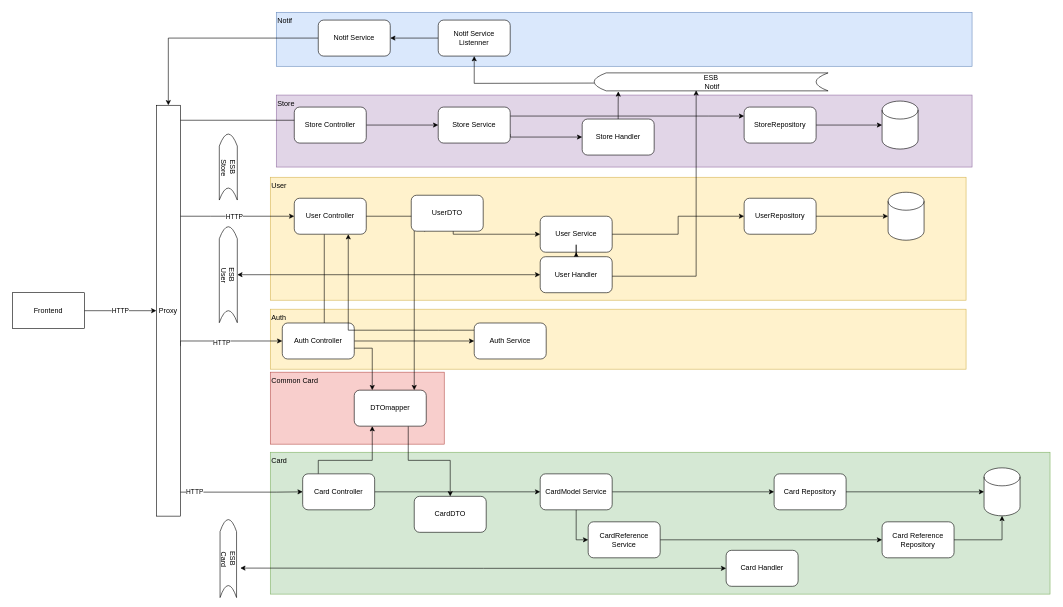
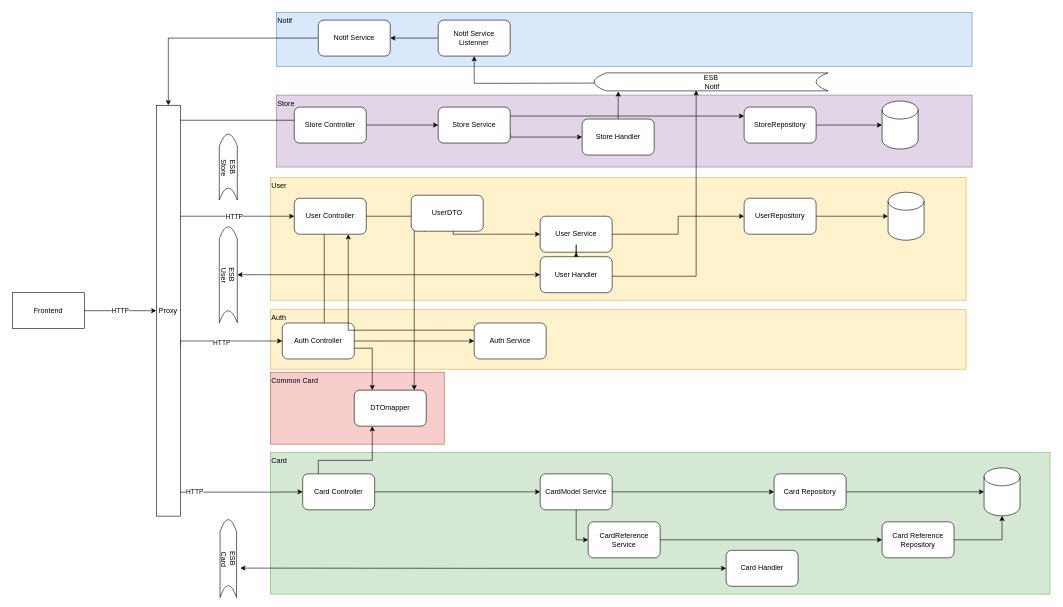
  <mxCell id="0" />
  <mxCell id="1" parent="0" />
  <mxCell id="2" value="&lt;div&gt;Notif&lt;/div&gt;&lt;div&gt;&lt;br&gt;&lt;/div&gt;" style="rounded=0;whiteSpace=wrap;html=1;fillColor=#dae8fc;strokeColor=#6c8ebf;align=left;verticalAlign=top;" parent="1" vertex="1"><mxGeometry x="460" y="20" width="1160" height="90" as="geometry" /></mxCell>
  <mxCell id="3" value="Auth" style="rounded=0;whiteSpace=wrap;html=1;fillColor=#fff2cc;strokeColor=#d6b656;verticalAlign=top;align=left;" parent="1" vertex="1"><mxGeometry x="450" y="515" width="1160" height="100" as="geometry" /></mxCell>
  <mxCell id="4" value="&lt;div&gt;Common Card&lt;br&gt;&lt;/div&gt;" style="rounded=0;whiteSpace=wrap;html=1;fillColor=#f8cecc;strokeColor=#b85450;align=left;verticalAlign=top;" parent="1" vertex="1"><mxGeometry x="450" y="620" width="290" height="120" as="geometry" /></mxCell>
  <mxCell id="5" value="Card" style="rounded=0;whiteSpace=wrap;html=1;fillColor=#d5e8d4;strokeColor=#82b366;verticalAlign=top;align=left;" parent="1" vertex="1"><mxGeometry x="450" y="753.5" width="1300" height="236.5" as="geometry" /></mxCell>
  <mxCell id="6" value="User" style="rounded=0;whiteSpace=wrap;html=1;fillColor=#fff2cc;strokeColor=#d6b656;verticalAlign=top;align=left;" parent="1" vertex="1"><mxGeometry x="450" y="295" width="1160" height="205" as="geometry" /></mxCell>
  <mxCell id="7" value="Store" style="rounded=0;whiteSpace=wrap;html=1;fillColor=#e1d5e7;strokeColor=#9673a6;align=left;verticalAlign=top;" parent="1" vertex="1"><mxGeometry x="460" y="158" width="1160" height="120" as="geometry" /></mxCell>
  <mxCell id="8" value="&lt;div&gt;User Service&lt;/div&gt;" style="rounded=1;whiteSpace=wrap;html=1;" parent="1" vertex="1"><mxGeometry x="900" y="360" width="120" height="60" as="geometry" /></mxCell>
  <mxCell id="9" style="edgeStyle=orthogonalEdgeStyle;rounded=0;orthogonalLoop=1;jettySize=auto;html=1;entryX=0;entryY=0.5;entryDx=0;entryDy=0;" parent="1" source="10" target="30" edge="1"><mxGeometry relative="1" as="geometry"><mxPoint x="1260" y="899.5" as="targetPoint" /></mxGeometry></mxCell>
  <mxCell id="10" value="&lt;div&gt;CardReference Service&lt;/div&gt;" style="rounded=1;whiteSpace=wrap;html=1;" parent="1" vertex="1"><mxGeometry x="980" y="869.5" width="120" height="60" as="geometry" /></mxCell>
  <mxCell id="11" style="edgeStyle=orthogonalEdgeStyle;rounded=0;orthogonalLoop=1;jettySize=auto;html=1;entryX=0.5;entryY=1;entryDx=0;entryDy=0;" parent="1" source="17" target="38" edge="1"><mxGeometry relative="1" as="geometry"><Array as="points"><mxPoint x="550" y="200" /></Array></mxGeometry></mxCell>
  <mxCell id="12" style="edgeStyle=orthogonalEdgeStyle;rounded=0;orthogonalLoop=1;jettySize=auto;html=1;entryX=0;entryY=0.5;entryDx=0;entryDy=0;" parent="1" source="17" target="19" edge="1"><mxGeometry relative="1" as="geometry"><Array as="points"><mxPoint x="350" y="360" /><mxPoint x="350" y="360" /></Array></mxGeometry></mxCell>
  <mxCell id="13" value="HTTP" style="edgeLabel;html=1;align=center;verticalAlign=middle;resizable=0;points=[];" parent="12" vertex="1" connectable="0"><mxGeometry x="-0.061" relative="1" as="geometry"><mxPoint as="offset" /></mxGeometry></mxCell>
  <mxCell id="14" value="HTTP" style="edgeStyle=orthogonalEdgeStyle;rounded=0;orthogonalLoop=1;jettySize=auto;html=1;entryX=0;entryY=0.5;entryDx=0;entryDy=0;" parent="1" source="17" target="22" edge="1"><mxGeometry x="-0.761" relative="1" as="geometry"><Array as="points"><mxPoint x="460" y="820" /><mxPoint x="460" y="820" /></Array><mxPoint as="offset" /></mxGeometry></mxCell>
  <mxCell id="15" style="edgeStyle=orthogonalEdgeStyle;rounded=0;orthogonalLoop=1;jettySize=auto;html=1;entryX=0;entryY=0.5;entryDx=0;entryDy=0;exitX=0.955;exitY=0.581;exitDx=0;exitDy=0;exitPerimeter=0;" parent="1" source="17" target="50" edge="1"><mxGeometry relative="1" as="geometry"><Array as="points"><mxPoint x="298" y="576" /><mxPoint x="300" y="576" /><mxPoint x="300" y="568" /></Array></mxGeometry></mxCell>
  <mxCell id="16" value="HTTP" style="edgeLabel;html=1;align=center;verticalAlign=middle;resizable=0;points=[];" parent="15" vertex="1" connectable="0"><mxGeometry x="-0.115" y="-3" relative="1" as="geometry"><mxPoint as="offset" /></mxGeometry></mxCell>
  <mxCell id="17" value="Proxy" style="rounded=0;whiteSpace=wrap;html=1;" parent="1" vertex="1"><mxGeometry x="260" y="175" width="40" height="685" as="geometry" /></mxCell>
  <mxCell id="18" style="edgeStyle=orthogonalEdgeStyle;rounded=0;orthogonalLoop=1;jettySize=auto;html=1;entryX=0.25;entryY=0;entryDx=0;entryDy=0;" parent="1" source="19" target="33" edge="1"><mxGeometry relative="1" as="geometry"><Array as="points"><mxPoint x="540" y="580" /><mxPoint x="620" y="580" /></Array></mxGeometry></mxCell>
  <mxCell id="19" value="User Controller" style="rounded=1;whiteSpace=wrap;html=1;" parent="1" vertex="1"><mxGeometry x="490" y="330" width="120" height="60" as="geometry" /></mxCell>
  <mxCell id="20" style="edgeStyle=orthogonalEdgeStyle;rounded=0;orthogonalLoop=1;jettySize=auto;html=1;entryX=0;entryY=0.5;entryDx=0;entryDy=0;" parent="1" source="22" target="29" edge="1"><mxGeometry relative="1" as="geometry"><mxPoint x="690" y="819.5" as="targetPoint" /><Array as="points"><mxPoint x="900" y="820" /></Array></mxGeometry></mxCell>
  <mxCell id="21" style="edgeStyle=orthogonalEdgeStyle;rounded=0;orthogonalLoop=1;jettySize=auto;html=1;entryX=0.25;entryY=1;entryDx=0;entryDy=0;" parent="1" source="22" target="33" edge="1"><mxGeometry relative="1" as="geometry"><Array as="points"><mxPoint x="530" y="767" /><mxPoint x="620" y="767" /></Array></mxGeometry></mxCell>
  <mxCell id="22" value="&lt;div&gt;Card Controller&lt;br&gt;&lt;/div&gt;" style="rounded=1;whiteSpace=wrap;html=1;" parent="1" vertex="1"><mxGeometry x="504" y="789.5" width="120" height="60" as="geometry" /></mxCell>
  <mxCell id="23" style="edgeStyle=orthogonalEdgeStyle;rounded=0;orthogonalLoop=1;jettySize=auto;html=1;entryX=0;entryY=0.5;entryDx=0;entryDy=0;exitX=1;exitY=0.5;exitDx=0;exitDy=0;" parent="1" source="8" target="26" edge="1"><mxGeometry relative="1" as="geometry"><mxPoint x="1190" y="360" as="sourcePoint" /></mxGeometry></mxCell>
  <mxCell id="24" style="edgeStyle=orthogonalEdgeStyle;rounded=0;orthogonalLoop=1;jettySize=auto;html=1;exitX=1;exitY=0.5;exitDx=0;exitDy=0;" parent="1" source="19" target="8" edge="1"><mxGeometry relative="1" as="geometry"><mxPoint x="800" y="360" as="sourcePoint" /></mxGeometry></mxCell>
  <mxCell id="25" style="edgeStyle=orthogonalEdgeStyle;rounded=0;orthogonalLoop=1;jettySize=auto;html=1;exitX=0.186;exitY=1.009;exitDx=0;exitDy=0;exitPerimeter=0;" parent="1" source="69" target="33" edge="1"><mxGeometry relative="1" as="geometry"><Array as="points"><mxPoint x="690" y="356" /></Array><mxPoint x="690.053" y="390" as="sourcePoint" /></mxGeometry></mxCell>
  <mxCell id="26" value="UserRepository" style="rounded=1;whiteSpace=wrap;html=1;" parent="1" vertex="1"><mxGeometry x="1240" y="330" width="120" height="60" as="geometry" /></mxCell>
  <mxCell id="27" style="edgeStyle=orthogonalEdgeStyle;rounded=0;orthogonalLoop=1;jettySize=auto;html=1;entryX=0;entryY=0.5;entryDx=0;entryDy=0;" parent="1" source="29" target="31" edge="1"><mxGeometry relative="1" as="geometry"><mxPoint x="1100" y="819.5" as="targetPoint" /></mxGeometry></mxCell>
  <mxCell id="28" style="edgeStyle=orthogonalEdgeStyle;rounded=0;orthogonalLoop=1;jettySize=auto;html=1;entryX=0;entryY=0.5;entryDx=0;entryDy=0;" parent="1" source="29" target="10" edge="1"><mxGeometry relative="1" as="geometry" /></mxCell>
  <mxCell id="29" value="&lt;div&gt;CardModel Service&lt;/div&gt;" style="rounded=1;whiteSpace=wrap;html=1;" parent="1" vertex="1"><mxGeometry x="900" y="789.5" width="120" height="60" as="geometry" /></mxCell>
  <mxCell id="30" value="&lt;div&gt;Card Reference Repository&lt;br&gt;&lt;/div&gt;" style="rounded=1;whiteSpace=wrap;html=1;" parent="1" vertex="1"><mxGeometry x="1470" y="869.5" width="120" height="60" as="geometry" /></mxCell>
  <mxCell id="31" value="&lt;div&gt;Card Repository&lt;br&gt;&lt;/div&gt;" style="rounded=1;whiteSpace=wrap;html=1;" parent="1" vertex="1"><mxGeometry x="1290" y="789.5" width="120" height="60" as="geometry" /></mxCell>
- <mxCell id="32" style="edgeStyle=orthogonalEdgeStyle;rounded=0;orthogonalLoop=1;jettySize=auto;html=1;entryX=0.5;entryY=0;entryDx=0;entryDy=0;exitX=0.75;exitY=1;exitDx=0;exitDy=0;" parent="1" source="33" target="68" edge="1"><mxGeometry relative="1" as="geometry"><Array as="points"><mxPoint x="680" y="767" /><mxPoint x="750" y="767" /></Array><mxPoint x="690.053" y="914.5" as="targetPoint" /></mxGeometry></mxCell>
  <mxCell id="33" value="&lt;div&gt;DTOmapper&lt;br&gt;&lt;/div&gt;" style="rounded=1;whiteSpace=wrap;html=1;" parent="1" vertex="1"><mxGeometry x="590" y="650" width="120" height="60" as="geometry" /></mxCell>
  <mxCell id="34" style="edgeStyle=orthogonalEdgeStyle;rounded=0;orthogonalLoop=1;jettySize=auto;html=1;exitX=1;exitY=0.25;exitDx=0;exitDy=0;entryX=0;entryY=0.25;entryDx=0;entryDy=0;" parent="1" source="36" target="40" edge="1"><mxGeometry relative="1" as="geometry"><Array as="points"><mxPoint x="1180" y="193" /><mxPoint x="1180" y="193" /></Array></mxGeometry></mxCell>
  <mxCell id="35" style="edgeStyle=orthogonalEdgeStyle;rounded=0;orthogonalLoop=1;jettySize=auto;html=1;entryX=0;entryY=0.5;entryDx=0;entryDy=0;exitX=1;exitY=0.75;exitDx=0;exitDy=0;" parent="1" source="36" target="59" edge="1"><mxGeometry relative="1" as="geometry"><Array as="points"><mxPoint x="850" y="228" /></Array></mxGeometry></mxCell>
  <mxCell id="36" value="&lt;div&gt;Store Service&lt;/div&gt;" style="rounded=1;whiteSpace=wrap;html=1;" parent="1" vertex="1"><mxGeometry x="730" y="178" width="120" height="60" as="geometry" /></mxCell>
  <mxCell id="37" style="edgeStyle=orthogonalEdgeStyle;rounded=0;orthogonalLoop=1;jettySize=auto;html=1;entryX=0;entryY=0.5;entryDx=0;entryDy=0;" parent="1" source="38" target="36" edge="1"><mxGeometry relative="1" as="geometry"><mxPoint x="820" y="208" as="targetPoint" /></mxGeometry></mxCell>
  <mxCell id="38" value="Store Controller" style="rounded=1;whiteSpace=wrap;html=1;" parent="1" vertex="1"><mxGeometry x="490" y="178" width="120" height="60" as="geometry" /></mxCell>
  <mxCell id="39" style="edgeStyle=orthogonalEdgeStyle;rounded=0;orthogonalLoop=1;jettySize=auto;html=1;" parent="1" source="40" target="41" edge="1"><mxGeometry relative="1" as="geometry" /></mxCell>
  <mxCell id="40" value="StoreRepository" style="rounded=1;whiteSpace=wrap;html=1;" parent="1" vertex="1"><mxGeometry x="1240" y="178" width="120" height="60" as="geometry" /></mxCell>
  <mxCell id="41" value="" style="shape=cylinder3;whiteSpace=wrap;html=1;boundedLbl=1;backgroundOutline=1;size=15;" parent="1" vertex="1"><mxGeometry x="1470" y="168" width="60" height="80" as="geometry" /></mxCell>
  <mxCell id="42" value="" style="shape=cylinder3;whiteSpace=wrap;html=1;boundedLbl=1;backgroundOutline=1;size=15;" parent="1" vertex="1"><mxGeometry x="1480" y="320" width="60" height="80" as="geometry" /></mxCell>
  <mxCell id="43" style="edgeStyle=orthogonalEdgeStyle;rounded=0;orthogonalLoop=1;jettySize=auto;html=1;entryX=0;entryY=0.5;entryDx=0;entryDy=0;entryPerimeter=0;" parent="1" source="26" target="42" edge="1"><mxGeometry relative="1" as="geometry" /></mxCell>
  <mxCell id="44" value="" style="shape=cylinder3;whiteSpace=wrap;html=1;boundedLbl=1;backgroundOutline=1;size=15;" parent="1" vertex="1"><mxGeometry x="1640" y="779.5" width="60" height="80" as="geometry" /></mxCell>
  <mxCell id="45" style="edgeStyle=orthogonalEdgeStyle;rounded=0;orthogonalLoop=1;jettySize=auto;html=1;entryX=0;entryY=0.5;entryDx=0;entryDy=0;entryPerimeter=0;" parent="1" source="31" target="44" edge="1"><mxGeometry relative="1" as="geometry" /></mxCell>
  <mxCell id="46" style="edgeStyle=orthogonalEdgeStyle;rounded=0;orthogonalLoop=1;jettySize=auto;html=1;entryX=0.5;entryY=1;entryDx=0;entryDy=0;entryPerimeter=0;" parent="1" source="30" target="44" edge="1"><mxGeometry relative="1" as="geometry" /></mxCell>
  <mxCell id="47" value="HTTP" style="edgeStyle=orthogonalEdgeStyle;rounded=0;orthogonalLoop=1;jettySize=auto;html=1;entryX=0;entryY=0.5;entryDx=0;entryDy=0;" parent="1" source="48" target="17" edge="1"><mxGeometry relative="1" as="geometry" /></mxCell>
  <mxCell id="48" value="Frontend" style="rounded=0;whiteSpace=wrap;html=1;" parent="1" vertex="1"><mxGeometry x="20" y="487.5" width="120" height="60" as="geometry" /></mxCell>
  <mxCell id="49" style="edgeStyle=orthogonalEdgeStyle;rounded=0;orthogonalLoop=1;jettySize=auto;html=1;entryX=0;entryY=0.5;entryDx=0;entryDy=0;" parent="1" source="50" target="52" edge="1"><mxGeometry relative="1" as="geometry" /></mxCell>
  <mxCell id="50" value="Auth Controller" style="rounded=1;whiteSpace=wrap;html=1;" parent="1" vertex="1"><mxGeometry x="470" y="538" width="120" height="60" as="geometry" /></mxCell>
  <mxCell id="51" style="edgeStyle=orthogonalEdgeStyle;rounded=0;orthogonalLoop=1;jettySize=auto;html=1;" parent="1" source="52" edge="1"><mxGeometry relative="1" as="geometry"><mxPoint x="580" y="390" as="targetPoint" /><Array as="points"><mxPoint x="730" y="550" /><mxPoint x="580" y="550" /><mxPoint x="580" y="390" /></Array></mxGeometry></mxCell>
  <mxCell id="52" value="Auth Service" style="rounded=1;whiteSpace=wrap;html=1;" parent="1" vertex="1"><mxGeometry x="790" y="538" width="120" height="60" as="geometry" /></mxCell>
  <mxCell id="53" style="edgeStyle=orthogonalEdgeStyle;rounded=0;orthogonalLoop=1;jettySize=auto;html=1;" parent="1" source="54" target="17" edge="1"><mxGeometry relative="1" as="geometry" /></mxCell>
  <mxCell id="54" value="Notif Service" style="rounded=1;whiteSpace=wrap;html=1;" parent="1" vertex="1"><mxGeometry x="530" y="33" width="120" height="60" as="geometry" /></mxCell>
  <mxCell id="55" style="edgeStyle=orthogonalEdgeStyle;rounded=0;orthogonalLoop=1;jettySize=auto;html=1;entryX=0.5;entryY=1;entryDx=0;entryDy=0;" parent="1" target="58" edge="1"><mxGeometry relative="1" as="geometry"><mxPoint x="990" y="138" as="sourcePoint" /></mxGeometry></mxCell>
  <mxCell id="56" value="&lt;div&gt;ESB&lt;/div&gt;&lt;div&gt;&amp;nbsp;Notif&lt;/div&gt;" style="shape=dataStorage;whiteSpace=wrap;html=1;fixedSize=1;rotation=0;" parent="1" vertex="1"><mxGeometry x="990" y="121" width="390" height="30" as="geometry" /></mxCell>
  <mxCell id="57" style="edgeStyle=orthogonalEdgeStyle;rounded=0;orthogonalLoop=1;jettySize=auto;html=1;entryX=1;entryY=0.5;entryDx=0;entryDy=0;" parent="1" source="58" target="54" edge="1"><mxGeometry relative="1" as="geometry" /></mxCell>
  <mxCell id="58" value="Notif Service Listenner" style="rounded=1;whiteSpace=wrap;html=1;" parent="1" vertex="1"><mxGeometry x="730" y="33" width="120" height="60" as="geometry" /></mxCell>
  <mxCell id="59" value="Store Handler" style="rounded=1;whiteSpace=wrap;html=1;" parent="1" vertex="1"><mxGeometry x="970" y="198" width="120" height="60" as="geometry" /></mxCell>
  <mxCell id="60" style="edgeStyle=orthogonalEdgeStyle;rounded=0;orthogonalLoop=1;jettySize=auto;html=1;entryX=0.5;entryY=1;entryDx=0;entryDy=0;" edge="1" parent="1" source="62" target="8"><mxGeometry relative="1" as="geometry" /></mxCell>
  <mxCell id="61" style="edgeStyle=orthogonalEdgeStyle;rounded=0;orthogonalLoop=1;jettySize=auto;html=1;entryX=0.5;entryY=0;entryDx=0;entryDy=0;startArrow=classic;startFill=1;" edge="1" parent="1" source="62" target="63"><mxGeometry relative="1" as="geometry" /></mxCell>
  <mxCell id="62" value="User Handler" style="rounded=1;whiteSpace=wrap;html=1;" parent="1" vertex="1"><mxGeometry x="900" y="427.5" width="120" height="60" as="geometry" /></mxCell>
  <mxCell id="63" value="&lt;div&gt;ESB&lt;/div&gt;&lt;div&gt;&amp;nbsp;User&lt;/div&gt;" style="shape=dataStorage;whiteSpace=wrap;html=1;fixedSize=1;rotation=90;" vertex="1" parent="1"><mxGeometry x="300" y="442.5" width="160" height="30" as="geometry" /></mxCell>
  <mxCell id="64" value="&lt;div&gt;ESB&lt;/div&gt;&lt;div&gt;&amp;nbsp;Card&lt;/div&gt;" style="shape=dataStorage;whiteSpace=wrap;html=1;fixedSize=1;rotation=90;" vertex="1" parent="1"><mxGeometry x="315" y="917" width="130" height="27.5" as="geometry" /></mxCell>
  <mxCell id="65" value="&lt;div&gt;ESB&lt;/div&gt;&lt;div&gt;&amp;nbsp;Store&lt;/div&gt;" style="shape=dataStorage;whiteSpace=wrap;html=1;fixedSize=1;rotation=90;" vertex="1" parent="1"><mxGeometry x="325" y="263" width="110" height="30" as="geometry" /></mxCell>
  <mxCell id="66" style="edgeStyle=orthogonalEdgeStyle;rounded=0;orthogonalLoop=1;jettySize=auto;html=1;exitX=0;exitY=0.5;exitDx=0;exitDy=0;startArrow=classic;startFill=1;" edge="1" parent="1" source="67"><mxGeometry relative="1" as="geometry"><mxPoint x="400" y="946.632" as="targetPoint" /></mxGeometry></mxCell>
  <mxCell id="67" value="Card Handler" style="rounded=1;whiteSpace=wrap;html=1;" vertex="1" parent="1"><mxGeometry x="1210" y="917" width="120" height="60" as="geometry" /></mxCell>
- <mxCell id="68" value="&lt;div&gt;CardDTO&lt;br&gt;&lt;/div&gt;" style="rounded=1;whiteSpace=wrap;html=1;" vertex="1" parent="1"><mxGeometry x="690" y="827" width="120" height="60" as="geometry" /></mxCell>
  <mxCell id="69" value="UserDTO" style="rounded=1;whiteSpace=wrap;html=1;" vertex="1" parent="1"><mxGeometry x="685" y="325" width="120" height="60" as="geometry" /></mxCell>
  <mxCell id="70" style="edgeStyle=orthogonalEdgeStyle;rounded=0;orthogonalLoop=1;jettySize=auto;html=1;entryX=0.103;entryY=1.03;entryDx=0;entryDy=0;entryPerimeter=0;" edge="1" parent="1" source="59" target="56"><mxGeometry relative="1" as="geometry" /></mxCell>
  <mxCell id="71" style="edgeStyle=orthogonalEdgeStyle;rounded=0;orthogonalLoop=1;jettySize=auto;html=1;" edge="1" parent="1" source="62"><mxGeometry relative="1" as="geometry"><mxPoint x="1160" y="150" as="targetPoint" /><Array as="points"><mxPoint x="1160" y="460" /><mxPoint x="1160" y="150" /></Array></mxGeometry></mxCell>
